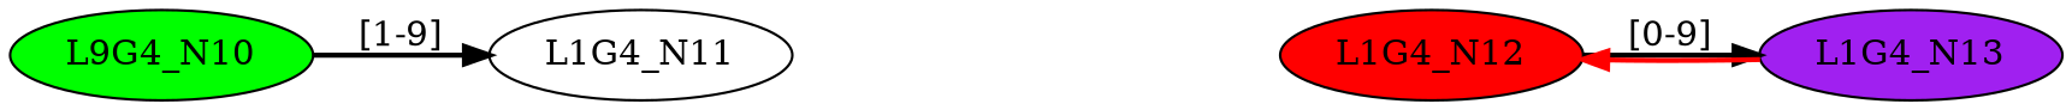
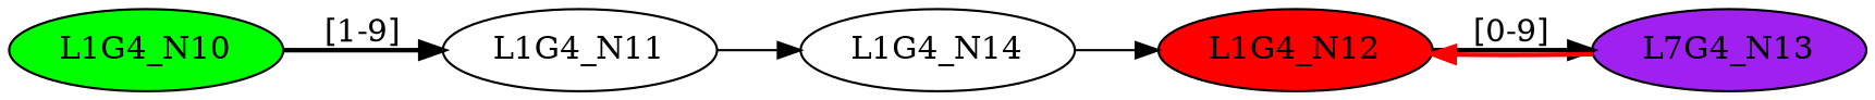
  digraph {
    rankdir=LR
    node [style=filled]
    edge [style=bold]
-   L1G4_N10 [fillcolor=green label=L9G4_N10]
+   L1G4_N10 [fillcolor=green]
    L1G4_N11 [style=""]
+   L1G4_N14 [style=""]
    L1G4_N12 [fillcolor=red]
-   L1G4_N13 [fillcolor=purple]
+   L1G4_N13 [fillcolor=purple label=L7G4_N13]
    L1G4_N10 -> L1G4_N11 [label="[1-9]"]
+   L1G4_N11 -> L1G4_N14 [style=""]
+   L1G4_N14 -> L1G4_N12 [style=""]
    L1G4_N12 -> L1G4_N13 [label="[0-9]"]
    L1G4_N13 -> L1G4_N12 [color=red]
  }
